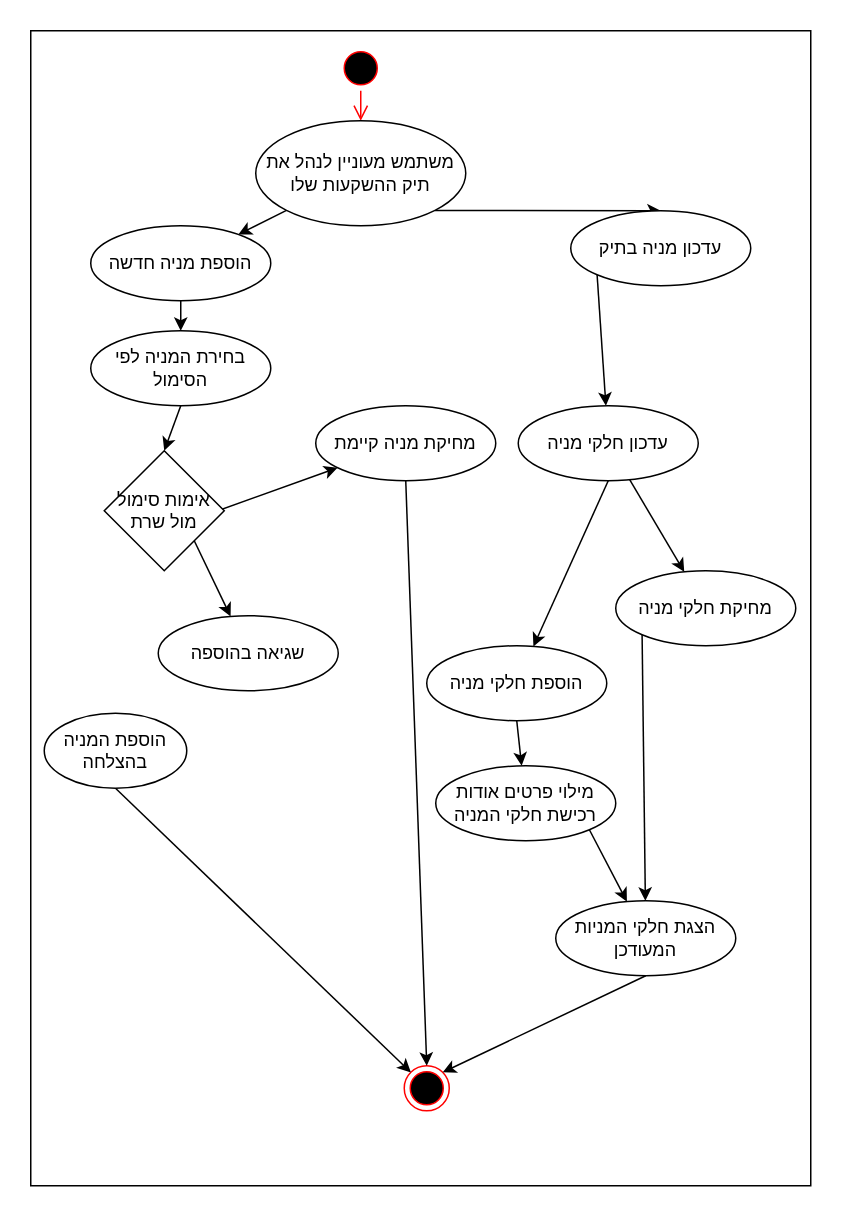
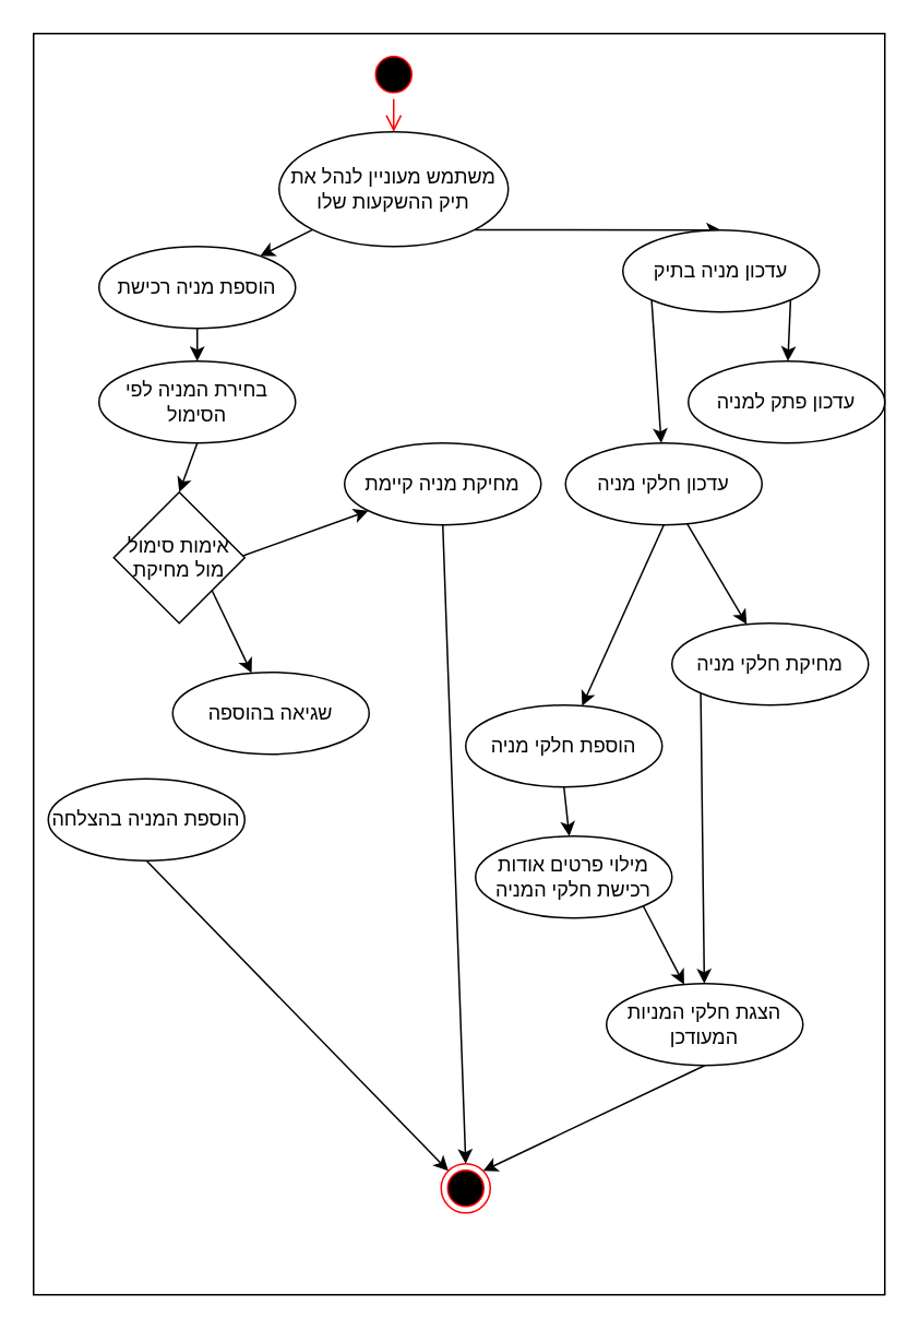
  <mxCell id="0" />
  <mxCell id="1" parent="0" />
  <mxCell id="2" value="" style="html=1;dashed=0;whitespace=wrap;" parent="1" vertex="1"><mxGeometry x="20" y="20" width="520" height="770" as="geometry" /></mxCell>
  <mxCell id="3" value="" style="ellipse;html=1;shape=startState;fillColor=#000000;strokeColor=#ff0000;" parent="1" vertex="1"><mxGeometry x="225" y="30" width="30" height="30" as="geometry" /></mxCell>
  <mxCell id="4" value="" style="edgeStyle=orthogonalEdgeStyle;html=1;verticalAlign=bottom;endArrow=open;endSize=8;strokeColor=#ff0000;entryX=0.5;entryY=0;entryDx=0;entryDy=0;" parent="1" source="3" target="8" edge="1"><mxGeometry relative="1" as="geometry"><mxPoint x="205" y="110" as="targetPoint" /></mxGeometry></mxCell>
  <mxCell id="5" value="" style="ellipse;html=1;shape=endState;fillColor=#000000;strokeColor=#ff0000;" parent="1" vertex="1"><mxGeometry x="269" y="710" width="30" height="30" as="geometry" /></mxCell>
  <mxCell id="6" style="edgeStyle=none;html=1;exitX=0;exitY=1;exitDx=0;exitDy=0;" parent="1" source="8" target="10" edge="1"><mxGeometry relative="1" as="geometry" /></mxCell>
  <mxCell id="7" style="edgeStyle=none;html=1;exitX=1;exitY=1;exitDx=0;exitDy=0;entryX=0.5;entryY=0;entryDx=0;entryDy=0;" parent="1" source="8" target="15" edge="1"><mxGeometry relative="1" as="geometry" /></mxCell>
  <mxCell id="8" value="משתמש מעוניין לנהל את תיק ההשקעות שלו" style="ellipse;whiteSpace=wrap;html=1;" parent="1" vertex="1"><mxGeometry x="170" y="80" width="140" height="70" as="geometry" /></mxCell>
  <mxCell id="9" style="edgeStyle=none;html=1;exitX=0.5;exitY=1;exitDx=0;exitDy=0;" parent="1" source="10" target="27" edge="1"><mxGeometry relative="1" as="geometry" /></mxCell>
- <mxCell id="10" value="הוספת מניה חדשה" style="ellipse;whiteSpace=wrap;html=1;" parent="1" vertex="1"><mxGeometry x="60" y="150" width="120" height="50" as="geometry" /></mxCell>
+ <mxCell id="10" value="הוספת מניה רכישת" style="ellipse;whiteSpace=wrap;html=1;" parent="1" vertex="1"><mxGeometry x="60" y="150" width="120" height="50" as="geometry" /></mxCell>
  <mxCell id="11" style="edgeStyle=none;html=1;exitX=0.5;exitY=1;exitDx=0;exitDy=0;entryX=0.5;entryY=0;entryDx=0;entryDy=0;" edge="1" parent="1" source="12" target="5"><mxGeometry relative="1" as="geometry" /></mxCell>
  <mxCell id="12" value="מחיקת מניה קיימת" style="ellipse;whiteSpace=wrap;html=1;" parent="1" vertex="1"><mxGeometry x="210" y="270" width="120" height="50" as="geometry" /></mxCell>
  <mxCell id="13" style="edgeStyle=none;html=1;exitX=0;exitY=1;exitDx=0;exitDy=0;" parent="1" source="15" target="20" edge="1"><mxGeometry relative="1" as="geometry" /></mxCell>
+ <mxCell id="14" style="edgeStyle=none;html=1;exitX=1;exitY=1;exitDx=0;exitDy=0;" parent="1" source="15" target="23" edge="1"><mxGeometry relative="1" as="geometry" /></mxCell>
  <mxCell id="15" value="עדכון מניה בתיק" style="ellipse;whiteSpace=wrap;html=1;" parent="1" vertex="1"><mxGeometry x="380" y="140" width="120" height="50" as="geometry" /></mxCell>
  <mxCell id="16" style="edgeStyle=none;html=1;exitX=0;exitY=1;exitDx=0;exitDy=0;" edge="1" parent="1" source="17" target="35"><mxGeometry relative="1" as="geometry" /></mxCell>
  <mxCell id="17" value="מחיקת חלקי מניה" style="ellipse;whiteSpace=wrap;html=1;" parent="1" vertex="1"><mxGeometry x="410" y="380" width="120" height="50" as="geometry" /></mxCell>
  <mxCell id="18" style="edgeStyle=none;html=1;" parent="1" source="20" target="17" edge="1"><mxGeometry relative="1" as="geometry" /></mxCell>
  <mxCell id="19" style="edgeStyle=none;html=1;exitX=0.5;exitY=1;exitDx=0;exitDy=0;" parent="1" source="20" target="22" edge="1"><mxGeometry relative="1" as="geometry" /></mxCell>
  <mxCell id="20" value="עדכון חלקי מניה" style="ellipse;whiteSpace=wrap;html=1;" parent="1" vertex="1"><mxGeometry x="345" y="270" width="120" height="50" as="geometry" /></mxCell>
  <mxCell id="21" style="edgeStyle=none;html=1;exitX=0.5;exitY=1;exitDx=0;exitDy=0;" parent="1" source="22" target="25" edge="1"><mxGeometry relative="1" as="geometry" /></mxCell>
  <mxCell id="22" value="הוספת חלקי מניה" style="ellipse;whiteSpace=wrap;html=1;" parent="1" vertex="1"><mxGeometry x="284" y="430" width="120" height="50" as="geometry" /></mxCell>
+ <mxCell id="23" value="עדכון פתק למניה" style="ellipse;whiteSpace=wrap;html=1;" parent="1" vertex="1"><mxGeometry x="420" y="220" width="120" height="50" as="geometry" /></mxCell>
  <mxCell id="24" style="edgeStyle=none;html=1;exitX=1;exitY=1;exitDx=0;exitDy=0;" edge="1" parent="1" source="25" target="35"><mxGeometry relative="1" as="geometry" /></mxCell>
  <mxCell id="25" value="מילוי פרטים אודות רכישת חלקי המניה" style="ellipse;whiteSpace=wrap;html=1;" parent="1" vertex="1"><mxGeometry x="290" y="510" width="120" height="50" as="geometry" /></mxCell>
  <mxCell id="26" style="edgeStyle=none;html=1;exitX=0.5;exitY=1;exitDx=0;exitDy=0;entryX=0.5;entryY=0;entryDx=0;entryDy=0;" parent="1" source="27" target="33" edge="1"><mxGeometry relative="1" as="geometry" /></mxCell>
  <mxCell id="27" value="בחירת המניה לפי הסימול" style="ellipse;whiteSpace=wrap;html=1;" parent="1" vertex="1"><mxGeometry x="60" y="220" width="120" height="50" as="geometry" /></mxCell>
  <mxCell id="28" style="edgeStyle=none;html=1;exitX=0.5;exitY=1;exitDx=0;exitDy=0;entryX=0;entryY=0;entryDx=0;entryDy=0;" edge="1" parent="1" source="29" target="5"><mxGeometry relative="1" as="geometry" /></mxCell>
- <mxCell id="29" value="הוספת המניה בהצלחה" style="ellipse;whiteSpace=wrap;html=1;" parent="1" vertex="1"><mxGeometry x="29" y="475" width="95" height="50" as="geometry" /></mxCell>
+ <mxCell id="29" value="הוספת המניה בהצלחה" style="ellipse;whiteSpace=wrap;html=1;" parent="1" vertex="1"><mxGeometry x="29" y="475" width="120" height="50" as="geometry" /></mxCell>
  <mxCell id="30" value="שגיאה בהוספה" style="ellipse;whiteSpace=wrap;html=1;" parent="1" vertex="1"><mxGeometry x="105" y="410" width="120" height="50" as="geometry" /></mxCell>
  <mxCell id="31" style="edgeStyle=none;html=1;exitX=1;exitY=1;exitDx=0;exitDy=0;" parent="1" source="33" target="30" edge="1"><mxGeometry relative="1" as="geometry" /></mxCell>
  <mxCell id="32" style="edgeStyle=none;html=1;exitX=0;exitY=1;exitDx=0;exitDy=0;" parent="1" source="33" target="12" edge="1"><mxGeometry relative="1" as="geometry" /></mxCell>
- <mxCell id="33" value="אימות סימול מול שרת" style="rhombus;whiteSpace=wrap;html=1;" parent="1" vertex="1"><mxGeometry x="69" y="300" width="80" height="80" as="geometry" /></mxCell>
+ <mxCell id="33" value="אימות סימול מול מחיקת" style="rhombus;whiteSpace=wrap;html=1;" parent="1" vertex="1"><mxGeometry x="69" y="300" width="80" height="80" as="geometry" /></mxCell>
  <mxCell id="34" style="edgeStyle=none;html=1;exitX=0.5;exitY=1;exitDx=0;exitDy=0;entryX=1;entryY=0;entryDx=0;entryDy=0;" edge="1" parent="1" source="35" target="5"><mxGeometry relative="1" as="geometry" /></mxCell>
  <mxCell id="35" value="הצגת חלקי המניות המעודכן" style="ellipse;whiteSpace=wrap;html=1;" vertex="1" parent="1"><mxGeometry x="370" y="600" width="120" height="50" as="geometry" /></mxCell>
